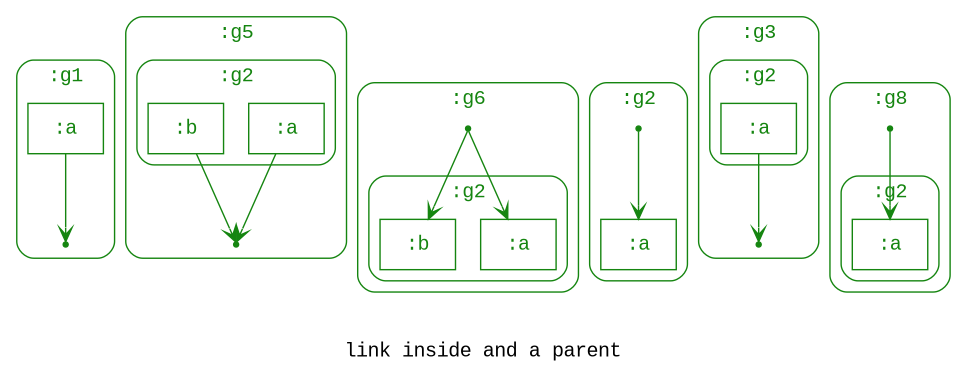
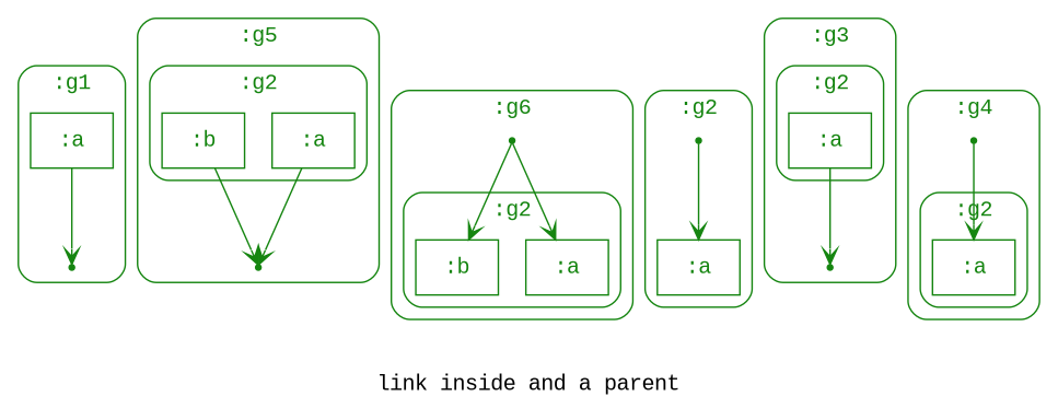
  digraph {
    bgcolor="#ffffff"
    compound=true
    fontcolor="#000000"
    fontname="Courier New"
    label="link inside and a parent"
    node [color="#158510" fontcolor="#158510" fontname="Courier New" shape=rectangle]
    edge [arrowhead=vee color="#158510"]
    n1 [label=":a"]
    node21 [shape=point]
    n3 [label=":a"]
    n4 [label=":b"]
    node19 [shape=point]
    n6 [label=":a"]
    n7 [label=":b"]
    node20 [shape=point]
    n9 [label=":a"]
    node22 [shape=point]
    n11 [label=":a"]
    node23 [shape=point]
    n13 [label=":a"]
    node24 [shape=point]
    subgraph cluster_1 {
      color="#158510"
      fontcolor="#158510"
      label=":g1"
      style=rounded
      n1
      node21
    }
    subgraph cluster_2 {
      color="#158510"
      fontcolor="#158510"
      label=":g5"
      style=rounded
      node19
      subgraph cluster_3 {
        color="#158510"
        fontcolor="#158510"
        label=":g2"
        style=rounded
        n3
        n4
      }
    }
    subgraph cluster_4 {
      color="#158510"
      fontcolor="#158510"
      label=":g6"
      style=rounded
      node20
      subgraph cluster_5 {
        color="#158510"
        fontcolor="#158510"
        label=":g2"
        style=rounded
        n6
        n7
      }
    }
    subgraph cluster_6 {
      color="#158510"
      fontcolor="#158510"
      label=":g2"
      style=rounded
      n9
      node22
    }
    subgraph cluster_7 {
      color="#158510"
      fontcolor="#158510"
      label=":g3"
      style=rounded
      node23
      subgraph cluster_8 {
        color="#158510"
        fontcolor="#158510"
        label=":g2"
        style=rounded
        n11
      }
    }
    subgraph cluster_9 {
      color="#158510"
      fontcolor="#158510"
-     label=":g8"
+     label=":g4"
      style=rounded
      node24
      subgraph cluster_10 {
        color="#158510"
        fontcolor="#158510"
        label=":g2"
        style=rounded
        n13
      }
    }
    n1 -> node21
    n3 -> node19
    n4 -> node19
    node20 -> n6
    node20 -> n7
    node22 -> n9
    n11 -> node23
    node24 -> n13
  }
